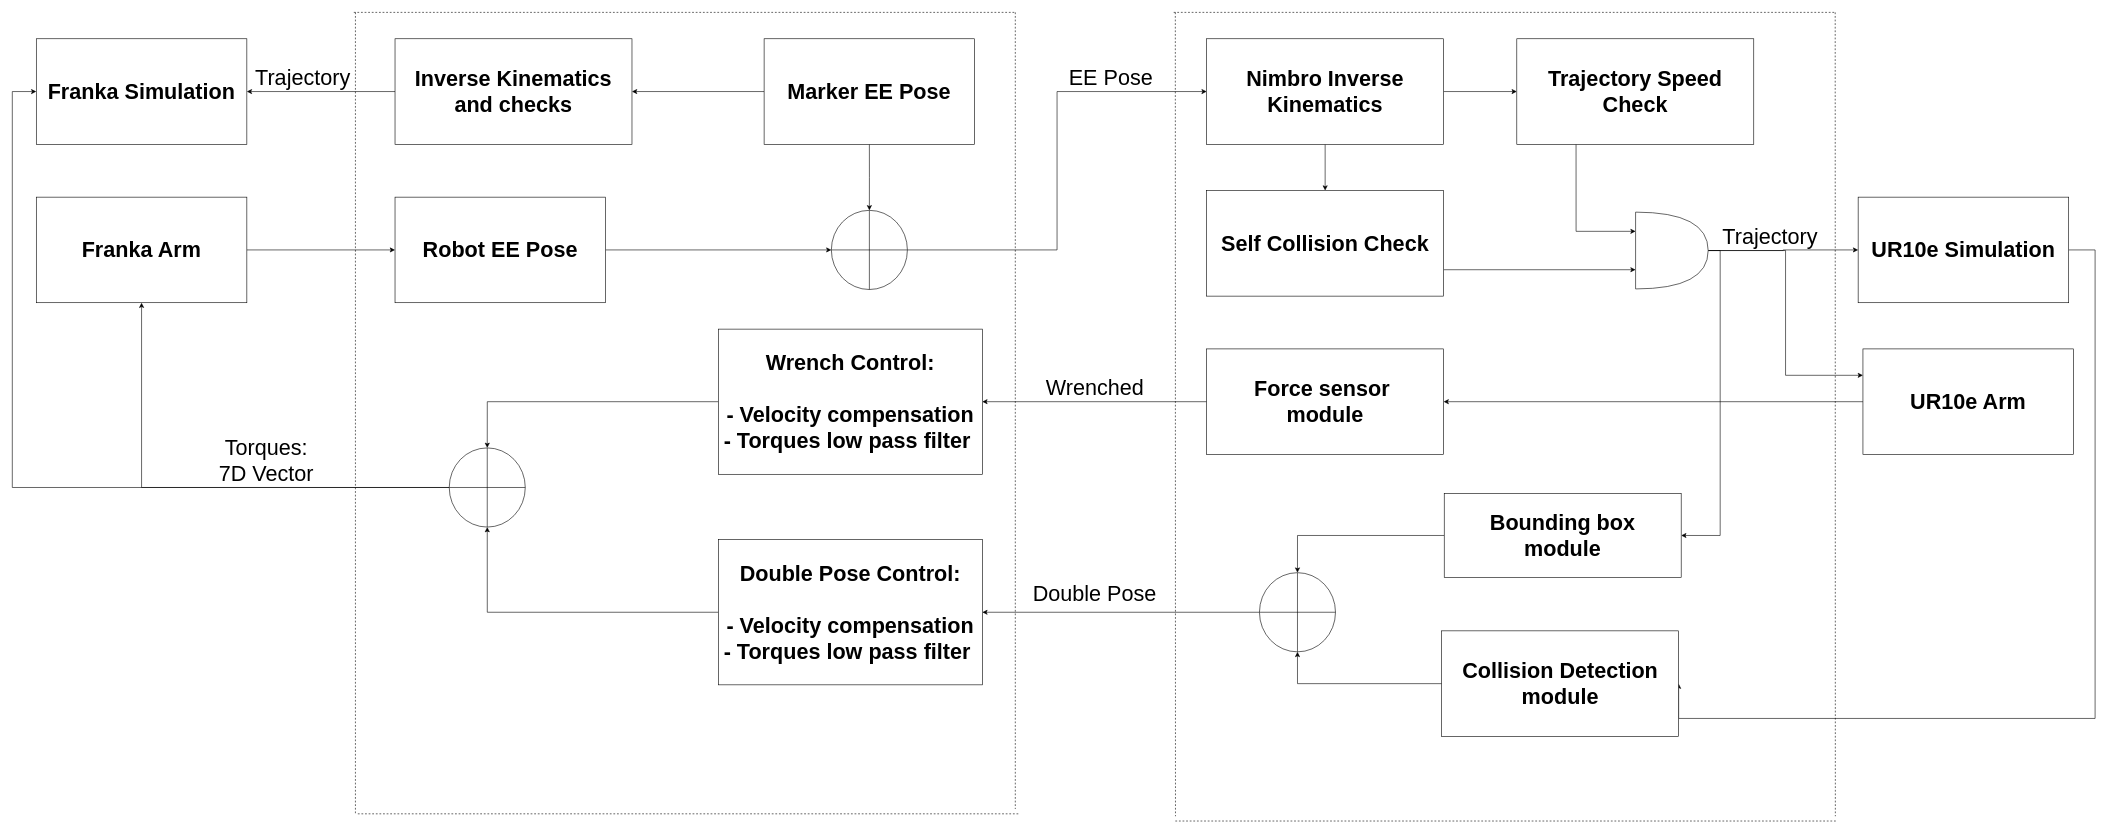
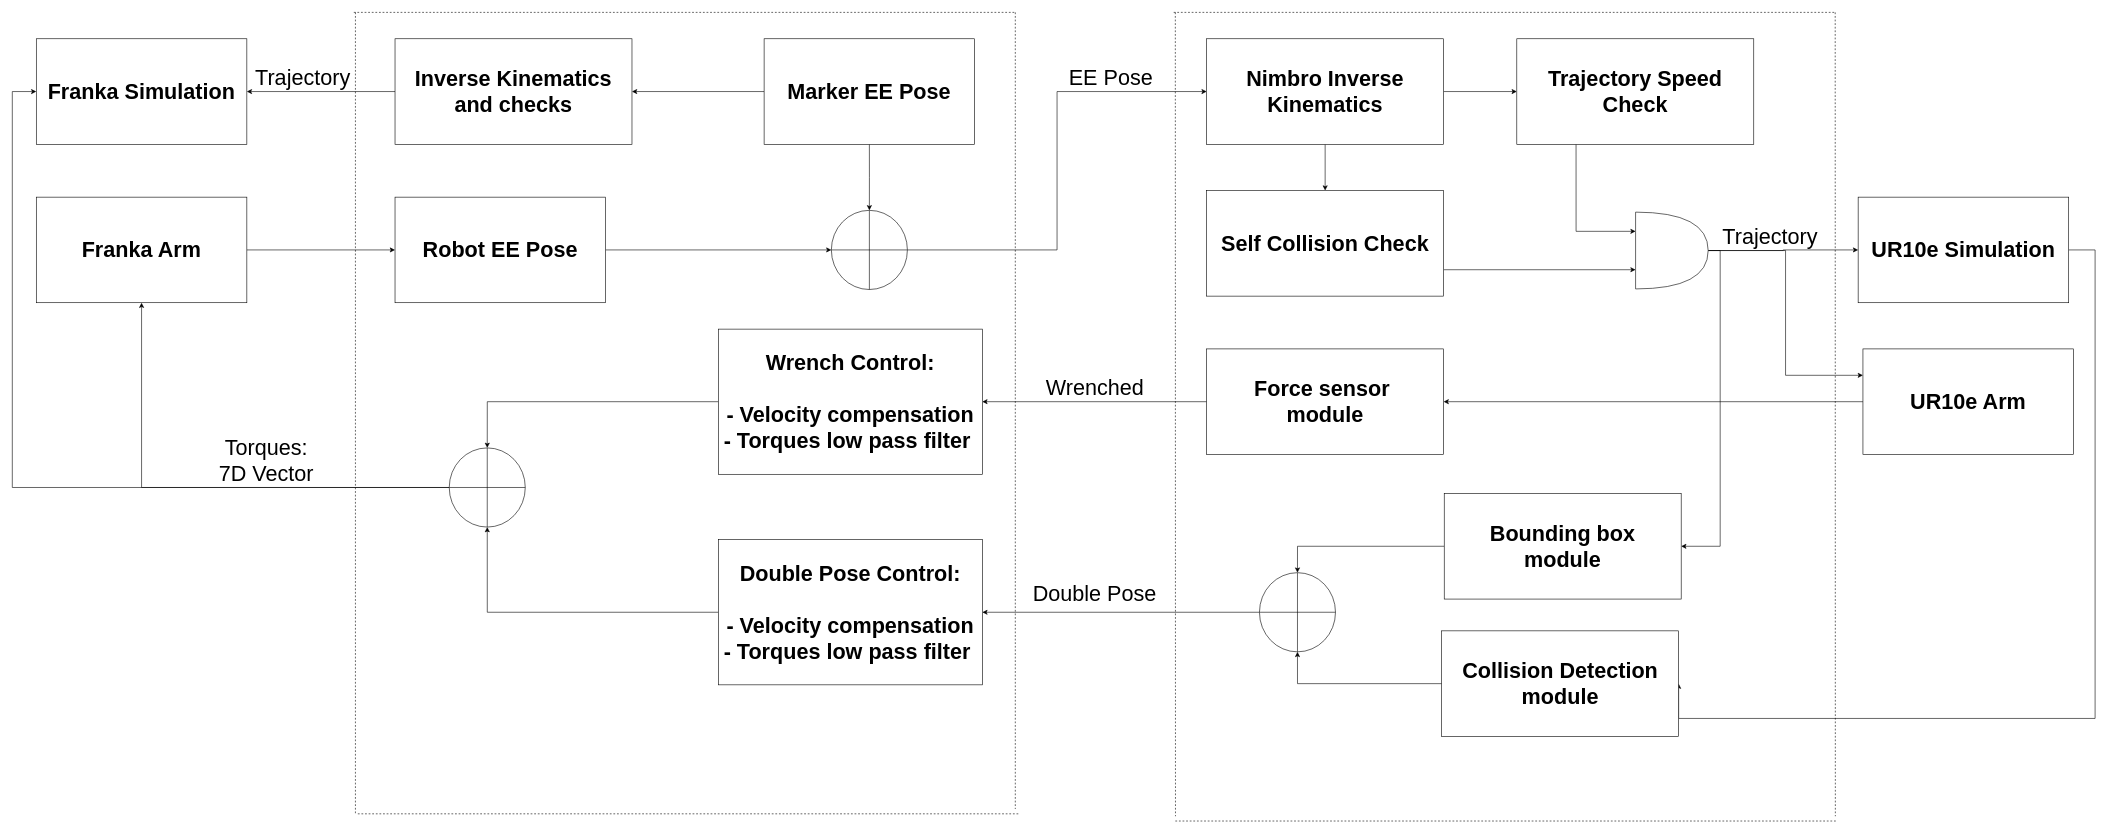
  <mxCell id="0" />
  <mxCell id="1" parent="0" />
  <mxCell id="2" value="" style="endArrow=none;dashed=1;html=1;" edge="1" parent="1"><mxGeometry width="50" height="50" relative="1" as="geometry"><mxPoint x="589.25" y="20" as="sourcePoint" /><mxPoint x="1692" y="20" as="targetPoint" /></mxGeometry></mxCell>
  <mxCell id="3" value="" style="endArrow=none;dashed=1;html=1;" edge="1" parent="1"><mxGeometry width="50" height="50" relative="1" as="geometry"><mxPoint x="592" y="20" as="sourcePoint" /><mxPoint x="592" y="1356" as="targetPoint" /></mxGeometry></mxCell>
  <mxCell id="4" style="edgeStyle=orthogonalEdgeStyle;rounded=0;orthogonalLoop=1;jettySize=auto;html=1;exitX=0.5;exitY=1;exitDx=0;exitDy=0;entryX=0.5;entryY=0;entryDx=0;entryDy=0;" edge="1" parent="1" source="6" target="12"><mxGeometry relative="1" as="geometry" /></mxCell>
  <mxCell id="5" style="edgeStyle=orthogonalEdgeStyle;rounded=0;orthogonalLoop=1;jettySize=auto;html=1;exitX=0;exitY=0.5;exitDx=0;exitDy=0;entryX=1;entryY=0.5;entryDx=0;entryDy=0;" edge="1" parent="1" source="6" target="50"><mxGeometry relative="1" as="geometry" /></mxCell>
  <mxCell id="6" value="&lt;span style=&quot;font-size: 36px&quot;&gt;&lt;b&gt;Marker EE Pose&lt;/b&gt;&lt;br&gt;&lt;/span&gt;" style="rounded=0;whiteSpace=wrap;html=1;" vertex="1" parent="1"><mxGeometry x="1273.25" y="64" width="351" height="176" as="geometry" /></mxCell>
  <mxCell id="7" style="edgeStyle=orthogonalEdgeStyle;rounded=0;orthogonalLoop=1;jettySize=auto;html=1;exitX=1;exitY=0.5;exitDx=0;exitDy=0;entryX=0;entryY=0.5;entryDx=0;entryDy=0;" edge="1" parent="1" source="8" target="10"><mxGeometry relative="1" as="geometry" /></mxCell>
  <mxCell id="8" value="&lt;span style=&quot;font-size: 36px&quot;&gt;&lt;b&gt;Franka Arm&lt;/b&gt;&lt;br&gt;&lt;/span&gt;" style="rounded=0;whiteSpace=wrap;html=1;" vertex="1" parent="1"><mxGeometry x="60" y="328" width="351" height="176" as="geometry" /></mxCell>
  <mxCell id="9" style="edgeStyle=orthogonalEdgeStyle;rounded=0;orthogonalLoop=1;jettySize=auto;html=1;exitX=1;exitY=0.5;exitDx=0;exitDy=0;entryX=0;entryY=0.5;entryDx=0;entryDy=0;" edge="1" parent="1" source="10" target="12"><mxGeometry relative="1" as="geometry" /></mxCell>
  <mxCell id="10" value="&lt;span style=&quot;font-size: 36px&quot;&gt;&lt;b&gt;Robot EE Pose&lt;/b&gt;&lt;br&gt;&lt;/span&gt;" style="rounded=0;whiteSpace=wrap;html=1;" vertex="1" parent="1"><mxGeometry x="658" y="328" width="351" height="176" as="geometry" /></mxCell>
  <mxCell id="11" style="edgeStyle=orthogonalEdgeStyle;rounded=0;orthogonalLoop=1;jettySize=auto;html=1;exitX=1;exitY=0.5;exitDx=0;exitDy=0;entryX=0;entryY=0.5;entryDx=0;entryDy=0;" edge="1" parent="1" source="12" target="27"><mxGeometry relative="1" as="geometry" /></mxCell>
  <mxCell id="12" value="" style="shape=orEllipse;perimeter=ellipsePerimeter;whiteSpace=wrap;html=1;backgroundOutline=1;" vertex="1" parent="1"><mxGeometry x="1385.37" y="350" width="126.75" height="132" as="geometry" /></mxCell>
  <mxCell id="13" style="edgeStyle=orthogonalEdgeStyle;rounded=0;orthogonalLoop=1;jettySize=auto;html=1;exitX=0;exitY=0.5;exitDx=0;exitDy=0;entryX=0.5;entryY=1;entryDx=0;entryDy=0;" edge="1" parent="1" source="14" target="47"><mxGeometry relative="1" as="geometry" /></mxCell>
  <mxCell id="14" value="&lt;b style=&quot;font-size: 36px&quot;&gt;Double Pose Control:&lt;br&gt;&lt;br&gt;- Velocity compensation&lt;br&gt;- Torques low pass filter&amp;nbsp;&lt;/b&gt;&lt;span style=&quot;font-size: 36px&quot;&gt;&lt;br&gt;&lt;/span&gt;" style="rounded=0;whiteSpace=wrap;html=1;" vertex="1" parent="1"><mxGeometry x="1197" y="899" width="440" height="242" as="geometry" /></mxCell>
  <mxCell id="15" style="edgeStyle=orthogonalEdgeStyle;rounded=0;orthogonalLoop=1;jettySize=auto;html=1;exitX=0;exitY=0.5;exitDx=0;exitDy=0;entryX=0.5;entryY=0;entryDx=0;entryDy=0;" edge="1" parent="1" source="16" target="47"><mxGeometry relative="1" as="geometry" /></mxCell>
  <mxCell id="16" value="&lt;b style=&quot;font-size: 36px&quot;&gt;Wrench Control:&lt;br&gt;&lt;br&gt;- Velocity compensation&lt;br&gt;- Torques low pass filter&amp;nbsp;&lt;/b&gt;&lt;span style=&quot;font-size: 36px&quot;&gt;&lt;br&gt;&lt;/span&gt;" style="rounded=0;whiteSpace=wrap;html=1;" vertex="1" parent="1"><mxGeometry x="1197" y="548" width="440" height="242" as="geometry" /></mxCell>
  <mxCell id="17" value="" style="endArrow=none;dashed=1;html=1;" edge="1" parent="1"><mxGeometry width="50" height="50" relative="1" as="geometry"><mxPoint x="1692" y="20" as="sourcePoint" /><mxPoint x="1692" y="1348" as="targetPoint" /></mxGeometry></mxCell>
  <mxCell id="18" value="" style="endArrow=none;dashed=1;html=1;" edge="1" parent="1"><mxGeometry width="50" height="50" relative="1" as="geometry"><mxPoint x="596" y="1356" as="sourcePoint" /><mxPoint x="1698.75" y="1356" as="targetPoint" /></mxGeometry></mxCell>
  <mxCell id="19" value="" style="endArrow=none;dashed=1;html=1;" edge="1" parent="1"><mxGeometry width="50" height="50" relative="1" as="geometry"><mxPoint x="1956" y="20" as="sourcePoint" /><mxPoint x="3058.75" y="20" as="targetPoint" /></mxGeometry></mxCell>
  <mxCell id="20" value="" style="endArrow=none;dashed=1;html=1;" edge="1" parent="1"><mxGeometry width="50" height="50" relative="1" as="geometry"><mxPoint x="1958.75" y="20" as="sourcePoint" /><mxPoint x="1959" y="1360" as="targetPoint" /></mxGeometry></mxCell>
  <mxCell id="21" value="" style="endArrow=none;dashed=1;html=1;" edge="1" parent="1"><mxGeometry width="50" height="50" relative="1" as="geometry"><mxPoint x="3058.75" y="20" as="sourcePoint" /><mxPoint x="3059" y="1360" as="targetPoint" /></mxGeometry></mxCell>
  <mxCell id="22" value="" style="endArrow=none;dashed=1;html=1;" edge="1" parent="1"><mxGeometry width="50" height="50" relative="1" as="geometry"><mxPoint x="1958.75" y="1368" as="sourcePoint" /><mxPoint x="3061.5" y="1368" as="targetPoint" /></mxGeometry></mxCell>
  <mxCell id="23" style="edgeStyle=orthogonalEdgeStyle;rounded=0;orthogonalLoop=1;jettySize=auto;html=1;exitX=0;exitY=0.5;exitDx=0;exitDy=0;entryX=1;entryY=0.5;entryDx=0;entryDy=0;" edge="1" parent="1" source="24" target="40"><mxGeometry relative="1" as="geometry" /></mxCell>
  <mxCell id="24" value="&lt;b style=&quot;font-size: 36px&quot;&gt;UR10e Arm&lt;/b&gt;&lt;span style=&quot;font-size: 36px&quot;&gt;&lt;br&gt;&lt;/span&gt;" style="rounded=0;whiteSpace=wrap;html=1;" vertex="1" parent="1"><mxGeometry x="3105" y="581" width="351" height="176" as="geometry" /></mxCell>
  <mxCell id="25" style="edgeStyle=orthogonalEdgeStyle;rounded=0;orthogonalLoop=1;jettySize=auto;html=1;exitX=0.5;exitY=1;exitDx=0;exitDy=0;entryX=0.5;entryY=0;entryDx=0;entryDy=0;" edge="1" parent="1" source="27" target="31"><mxGeometry relative="1" as="geometry" /></mxCell>
  <mxCell id="26" style="edgeStyle=orthogonalEdgeStyle;rounded=0;orthogonalLoop=1;jettySize=auto;html=1;exitX=1;exitY=0.5;exitDx=0;exitDy=0;entryX=0;entryY=0.5;entryDx=0;entryDy=0;" edge="1" parent="1" source="27" target="29"><mxGeometry relative="1" as="geometry" /></mxCell>
  <mxCell id="27" value="&lt;span style=&quot;font-size: 36px&quot;&gt;&lt;b&gt;Nimbro Inverse Kinematics&lt;/b&gt;&lt;br&gt;&lt;/span&gt;" style="rounded=0;whiteSpace=wrap;html=1;" vertex="1" parent="1"><mxGeometry x="2011" y="64" width="395" height="176" as="geometry" /></mxCell>
  <mxCell id="28" style="edgeStyle=orthogonalEdgeStyle;rounded=0;orthogonalLoop=1;jettySize=auto;html=1;exitX=0.25;exitY=1;exitDx=0;exitDy=0;entryX=0;entryY=0.25;entryDx=0;entryDy=0;entryPerimeter=0;" edge="1" parent="1" source="29" target="35"><mxGeometry relative="1" as="geometry" /></mxCell>
  <mxCell id="29" value="&lt;span style=&quot;font-size: 36px&quot;&gt;&lt;b&gt;Trajectory Speed Check&lt;/b&gt;&lt;br&gt;&lt;/span&gt;" style="rounded=0;whiteSpace=wrap;html=1;" vertex="1" parent="1"><mxGeometry x="2528" y="64" width="395" height="176" as="geometry" /></mxCell>
  <mxCell id="30" style="edgeStyle=orthogonalEdgeStyle;rounded=0;orthogonalLoop=1;jettySize=auto;html=1;exitX=1;exitY=0.75;exitDx=0;exitDy=0;entryX=0;entryY=0.75;entryDx=0;entryDy=0;entryPerimeter=0;" edge="1" parent="1" source="31" target="35"><mxGeometry relative="1" as="geometry" /></mxCell>
  <mxCell id="31" value="&lt;span style=&quot;font-size: 36px&quot;&gt;&lt;b&gt;Self Collision Check&lt;/b&gt;&lt;br&gt;&lt;/span&gt;" style="rounded=0;whiteSpace=wrap;html=1;" vertex="1" parent="1"><mxGeometry x="2011" y="317" width="395" height="176" as="geometry" /></mxCell>
  <mxCell id="32" style="edgeStyle=orthogonalEdgeStyle;rounded=0;orthogonalLoop=1;jettySize=auto;html=1;exitX=1;exitY=0.5;exitDx=0;exitDy=0;exitPerimeter=0;entryX=0;entryY=0.5;entryDx=0;entryDy=0;" edge="1" parent="1" source="35" target="52"><mxGeometry relative="1" as="geometry" /></mxCell>
  <mxCell id="33" style="edgeStyle=orthogonalEdgeStyle;rounded=0;orthogonalLoop=1;jettySize=auto;html=1;exitX=1;exitY=0.5;exitDx=0;exitDy=0;exitPerimeter=0;entryX=1;entryY=0.5;entryDx=0;entryDy=0;" edge="1" parent="1" source="35" target="43"><mxGeometry relative="1" as="geometry" /></mxCell>
  <mxCell id="34" style="edgeStyle=orthogonalEdgeStyle;rounded=0;orthogonalLoop=1;jettySize=auto;html=1;exitX=1;exitY=0.5;exitDx=0;exitDy=0;exitPerimeter=0;entryX=0;entryY=0.25;entryDx=0;entryDy=0;" edge="1" parent="1" source="35" target="24"><mxGeometry relative="1" as="geometry" /></mxCell>
  <mxCell id="35" value="" style="shape=or;whiteSpace=wrap;html=1;" vertex="1" parent="1"><mxGeometry x="2726" y="353" width="121" height="128" as="geometry" /></mxCell>
  <mxCell id="36" value="&lt;font style=&quot;font-size: 36px&quot;&gt;EE Pose&lt;/font&gt;" style="text;html=1;strokeColor=none;fillColor=none;align=center;verticalAlign=middle;whiteSpace=wrap;rounded=0;" vertex="1" parent="1"><mxGeometry x="1769" y="119" width="165" height="20" as="geometry" /></mxCell>
  <mxCell id="37" value="&lt;font style=&quot;font-size: 36px&quot;&gt;Trajectory&lt;/font&gt;" style="text;html=1;strokeColor=none;fillColor=none;align=center;verticalAlign=middle;whiteSpace=wrap;rounded=0;" vertex="1" parent="1"><mxGeometry x="422" y="119" width="165" height="20" as="geometry" /></mxCell>
  <mxCell id="38" value="&lt;font style=&quot;font-size: 36px&quot;&gt;Trajectory&lt;/font&gt;" style="text;html=1;strokeColor=none;fillColor=none;align=center;verticalAlign=middle;whiteSpace=wrap;rounded=0;" vertex="1" parent="1"><mxGeometry x="2868" y="383" width="165" height="20" as="geometry" /></mxCell>
  <mxCell id="39" style="edgeStyle=orthogonalEdgeStyle;rounded=0;orthogonalLoop=1;jettySize=auto;html=1;exitX=0;exitY=0.5;exitDx=0;exitDy=0;entryX=1;entryY=0.5;entryDx=0;entryDy=0;" edge="1" parent="1" source="40" target="16"><mxGeometry relative="1" as="geometry" /></mxCell>
  <mxCell id="40" value="&lt;b style=&quot;font-size: 36px&quot;&gt;Force sensor&amp;nbsp;&lt;br&gt;module&lt;/b&gt;&lt;span style=&quot;font-size: 36px&quot;&gt;&lt;br&gt;&lt;/span&gt;" style="rounded=0;whiteSpace=wrap;html=1;" vertex="1" parent="1"><mxGeometry x="2011" y="581" width="395" height="176" as="geometry" /></mxCell>
  <mxCell id="41" value="&lt;font style=&quot;font-size: 36px&quot;&gt;Double Pose&lt;/font&gt;" style="text;html=1;strokeColor=none;fillColor=none;align=center;verticalAlign=middle;whiteSpace=wrap;rounded=0;" vertex="1" parent="1"><mxGeometry x="1720" y="978" width="209" height="20" as="geometry" /></mxCell>
  <mxCell id="42" style="edgeStyle=orthogonalEdgeStyle;rounded=0;orthogonalLoop=1;jettySize=auto;html=1;exitX=0;exitY=0.5;exitDx=0;exitDy=0;entryX=0.5;entryY=0;entryDx=0;entryDy=0;" edge="1" parent="1" source="43" target="57"><mxGeometry relative="1" as="geometry" /></mxCell>
- <mxCell id="43" value="&lt;b style=&quot;font-size: 36px&quot;&gt;Bounding box&lt;br&gt;module&lt;/b&gt;&lt;span style=&quot;font-size: 36px&quot;&gt;&lt;br&gt;&lt;/span&gt;" style="rounded=0;whiteSpace=wrap;html=1;" vertex="1" parent="1"><mxGeometry x="2407" y="822" width="395" height="140" as="geometry" /></mxCell>
+ <mxCell id="43" value="&lt;b style=&quot;font-size: 36px&quot;&gt;Bounding box&lt;br&gt;module&lt;/b&gt;&lt;span style=&quot;font-size: 36px&quot;&gt;&lt;br&gt;&lt;/span&gt;" style="rounded=0;whiteSpace=wrap;html=1;" vertex="1" parent="1"><mxGeometry x="2407" y="822" width="395" height="176" as="geometry" /></mxCell>
  <mxCell id="44" value="&lt;span style=&quot;font-size: 36px&quot;&gt;Wrenched&lt;/span&gt;" style="text;html=1;strokeColor=none;fillColor=none;align=center;verticalAlign=middle;whiteSpace=wrap;rounded=0;" vertex="1" parent="1"><mxGeometry x="1659.5" y="636" width="330" height="20" as="geometry" /></mxCell>
  <mxCell id="45" style="edgeStyle=orthogonalEdgeStyle;rounded=0;orthogonalLoop=1;jettySize=auto;html=1;exitX=0;exitY=0.5;exitDx=0;exitDy=0;entryX=0.5;entryY=1;entryDx=0;entryDy=0;" edge="1" parent="1" source="47" target="8"><mxGeometry relative="1" as="geometry" /></mxCell>
  <mxCell id="46" style="edgeStyle=orthogonalEdgeStyle;rounded=0;orthogonalLoop=1;jettySize=auto;html=1;exitX=0;exitY=0.5;exitDx=0;exitDy=0;entryX=0;entryY=0.5;entryDx=0;entryDy=0;" edge="1" parent="1" source="47" target="53"><mxGeometry relative="1" as="geometry"><Array as="points"><mxPoint x="20" y="812" /><mxPoint x="20" y="152" /></Array></mxGeometry></mxCell>
  <mxCell id="47" value="" style="shape=orEllipse;perimeter=ellipsePerimeter;whiteSpace=wrap;html=1;backgroundOutline=1;" vertex="1" parent="1"><mxGeometry x="748.38" y="746" width="126.75" height="132" as="geometry" /></mxCell>
  <mxCell id="48" value="&lt;font style=&quot;font-size: 36px&quot;&gt;Torques: 7D Vector&lt;/font&gt;" style="text;html=1;strokeColor=none;fillColor=none;align=center;verticalAlign=middle;whiteSpace=wrap;rounded=0;" vertex="1" parent="1"><mxGeometry x="361" y="757" width="165" height="20" as="geometry" /></mxCell>
  <mxCell id="49" style="edgeStyle=orthogonalEdgeStyle;rounded=0;orthogonalLoop=1;jettySize=auto;html=1;exitX=0;exitY=0.5;exitDx=0;exitDy=0;entryX=1;entryY=0.5;entryDx=0;entryDy=0;" edge="1" parent="1" source="50" target="53"><mxGeometry relative="1" as="geometry" /></mxCell>
  <mxCell id="50" value="&lt;span style=&quot;font-size: 36px&quot;&gt;&lt;b&gt;Inverse Kinematics&lt;br&gt;and checks&lt;/b&gt;&lt;br&gt;&lt;/span&gt;" style="rounded=0;whiteSpace=wrap;html=1;" vertex="1" parent="1"><mxGeometry x="658" y="64" width="395" height="176" as="geometry" /></mxCell>
  <mxCell id="51" style="edgeStyle=orthogonalEdgeStyle;rounded=0;orthogonalLoop=1;jettySize=auto;html=1;exitX=1;exitY=0.5;exitDx=0;exitDy=0;entryX=1;entryY=0.5;entryDx=0;entryDy=0;" edge="1" parent="1" source="52" target="55"><mxGeometry relative="1" as="geometry"><Array as="points"><mxPoint x="3492" y="416" /><mxPoint x="3492" y="1197" /><mxPoint x="2798" y="1197" /></Array></mxGeometry></mxCell>
  <mxCell id="52" value="&lt;b style=&quot;font-size: 36px&quot;&gt;UR10e Simulation&lt;/b&gt;&lt;span style=&quot;font-size: 36px&quot;&gt;&lt;br&gt;&lt;/span&gt;" style="rounded=0;whiteSpace=wrap;html=1;" vertex="1" parent="1"><mxGeometry x="3097" y="328" width="351" height="176" as="geometry" /></mxCell>
  <mxCell id="53" value="&lt;span style=&quot;font-size: 36px&quot;&gt;&lt;b&gt;Franka Simulation&lt;/b&gt;&lt;br&gt;&lt;/span&gt;" style="rounded=0;whiteSpace=wrap;html=1;" vertex="1" parent="1"><mxGeometry x="60" y="64" width="351" height="176" as="geometry" /></mxCell>
  <mxCell id="54" style="edgeStyle=orthogonalEdgeStyle;rounded=0;orthogonalLoop=1;jettySize=auto;html=1;exitX=0;exitY=0.5;exitDx=0;exitDy=0;entryX=0.5;entryY=1;entryDx=0;entryDy=0;" edge="1" parent="1" source="55" target="57"><mxGeometry relative="1" as="geometry" /></mxCell>
  <mxCell id="55" value="&lt;span style=&quot;font-size: 36px&quot;&gt;&lt;b&gt;Collision Detection&lt;br&gt;module&lt;/b&gt;&lt;br&gt;&lt;/span&gt;" style="rounded=0;whiteSpace=wrap;html=1;" vertex="1" parent="1"><mxGeometry x="2402.75" y="1051" width="395" height="176" as="geometry" /></mxCell>
  <mxCell id="56" style="edgeStyle=orthogonalEdgeStyle;rounded=0;orthogonalLoop=1;jettySize=auto;html=1;exitX=0;exitY=0.5;exitDx=0;exitDy=0;entryX=1;entryY=0.5;entryDx=0;entryDy=0;" edge="1" parent="1" source="57" target="14"><mxGeometry relative="1" as="geometry" /></mxCell>
  <mxCell id="57" value="" style="shape=orEllipse;perimeter=ellipsePerimeter;whiteSpace=wrap;html=1;backgroundOutline=1;" vertex="1" parent="1"><mxGeometry x="2099" y="954" width="126.75" height="132" as="geometry" /></mxCell>
